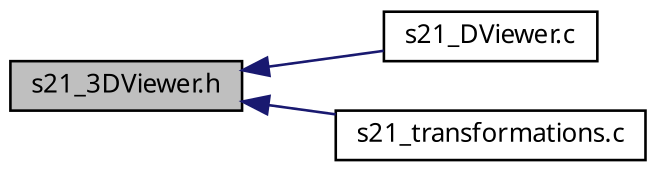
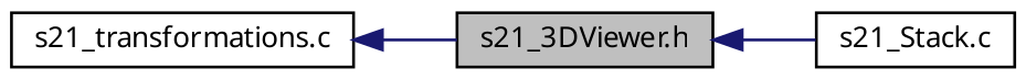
  digraph {
    fontname="Noto Sans"
    rankdir=LR
    node [color=black fillcolor=white fontname="Noto Sans" fontsize=10 shape=record style=filled]
    edge [color=midnightblue dir=back fontname="Noto Sans" fontsize=10 labelfontname=Helvetica labelfontsize=10 style=solid]
    n1 [fillcolor=grey75 fontcolor=black height=0.2 label="s21_3DViewer.h" width=0.4]
-   n2 [height=0.2 label="s21_DViewer.c" width=0.4]
+   n2 [height=0.2 label="s21_Stack.c" width=0.4]
    n3 [height=0.2 label="s21_transformations.c" width=0.4]
    n1 -> n2
-   n1 -> n3
+   n3 -> n1
  }
